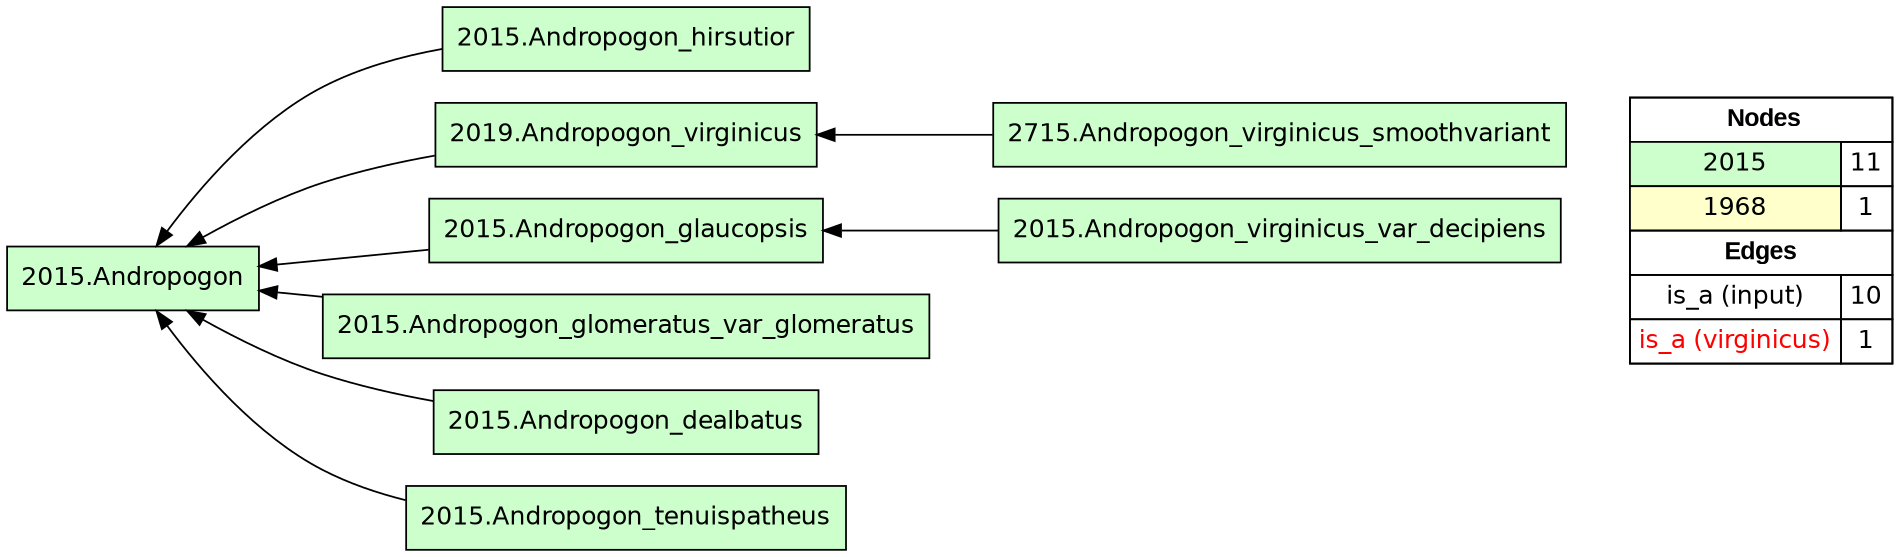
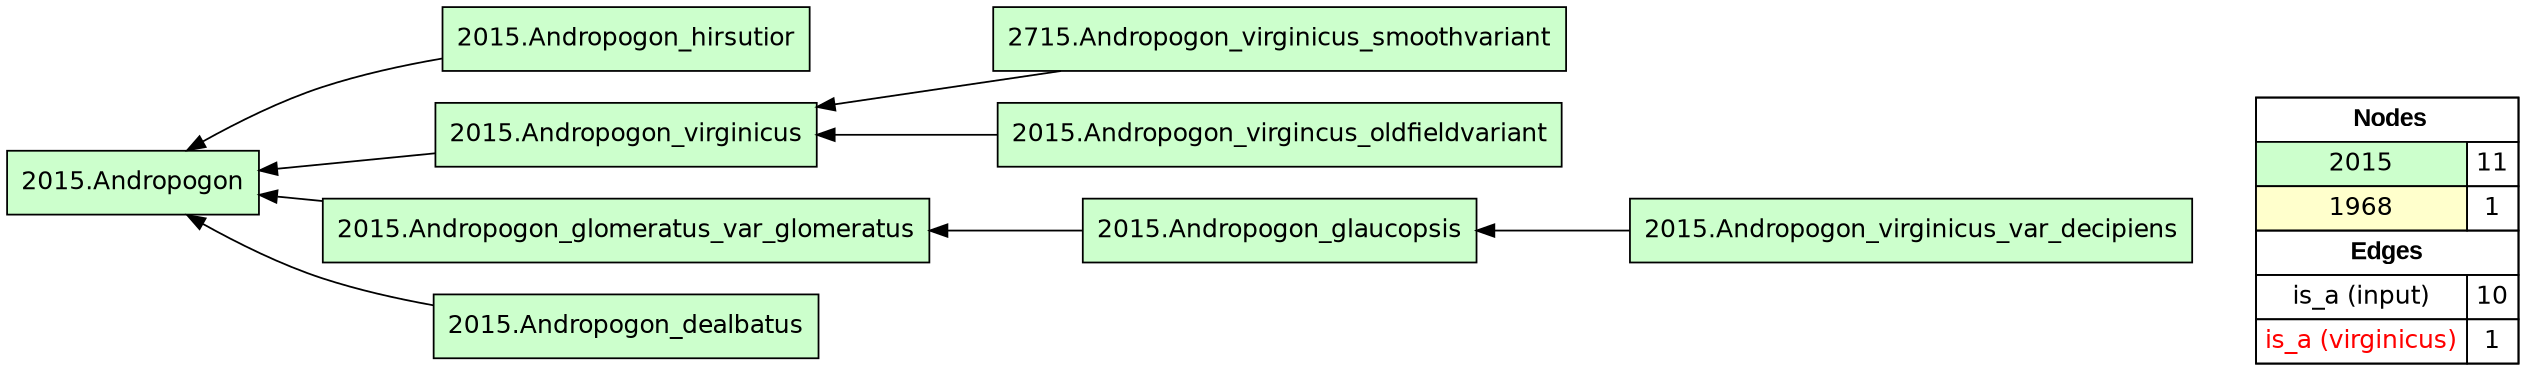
  digraph {
    rankdir=RL
    node [fillcolor="#CCFFCC" fontname=helvetica shape=box style=filled]
    edge [arrowhead=normal color="#000000" constraint=true penwidth=1 style=solid]
    n1 [fillcolor=white label=<   <TABLE BORDER="0" CELLBORDER="1" CELLSPACING="0" CELLPADDING="4">  <TR> <TD COLSPAN="2"><font face="Arial Black"> Nodes</font></TD> </TR>  <TR>   <TD bgcolor="#CCFFCC" fontname="helvetica">2015</TD>   <TD>11</TD>   </TR>  <TR>   <TD bgcolor="#FFFFCC" fontname="helvetica">1968</TD>   <TD>1</TD>   </TR>  <TR> <TD COLSPAN="2"><font face = "Arial Black"> Edges </font></TD> </TR>  <TR>   <TD><font color ="#000000">is_a (input)</font></TD><TD>10</TD> </TR> <TR>   <TD><font color ="#FF0000">is_a (virginicus)</font></TD><TD>1</TD> </TR> </TABLE>   > margin=0]
    "2015.Andropogon_hirsutior"
    "2015.Andropogon"
    n4 [label="2715.Andropogon_virginicus_smoothvariant"]
-   "2015.Andropogon_virginicus" [label="2019.Andropogon_virginicus"]
+   "2015.Andropogon_virginicus"
    "2015.Andropogon_glaucopsis"
    "2015.Andropogon_glomeratus_var_glomeratus"
    "2015.Andropogon_dealbatus"
    "2015.Andropogon_virginicus_var_decipiens"
-   "2015.Andropogon_tenuispatheus"
+   "2015.Andropogon_virgincus_oldfieldvariant"
    subgraph sub_1 {
      rank=source
      n1
    }
    "2015.Andropogon_hirsutior" -> "2015.Andropogon"
    n4 -> "2015.Andropogon_virginicus"
    "2015.Andropogon_virginicus" -> "2015.Andropogon"
-   "2015.Andropogon_glaucopsis" -> "2015.Andropogon"
+   "2015.Andropogon_glaucopsis" -> "2015.Andropogon_glomeratus_var_glomeratus"
    "2015.Andropogon_glomeratus_var_glomeratus" -> "2015.Andropogon"
    "2015.Andropogon_dealbatus" -> "2015.Andropogon"
    "2015.Andropogon_virginicus_var_decipiens" -> "2015.Andropogon_glaucopsis"
-   "2015.Andropogon_tenuispatheus" -> "2015.Andropogon"
+   "2015.Andropogon_virgincus_oldfieldvariant" -> "2015.Andropogon_virginicus"
  }
